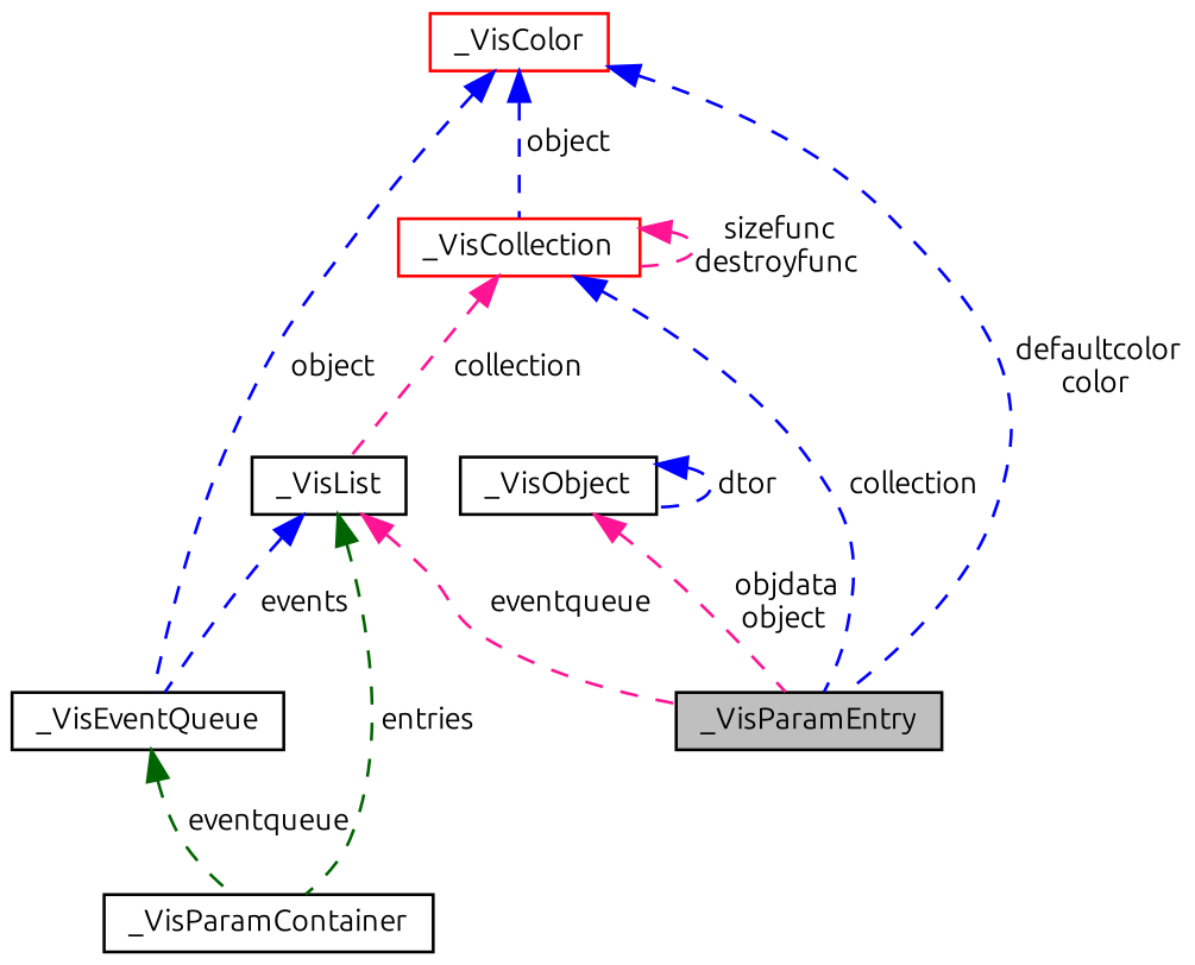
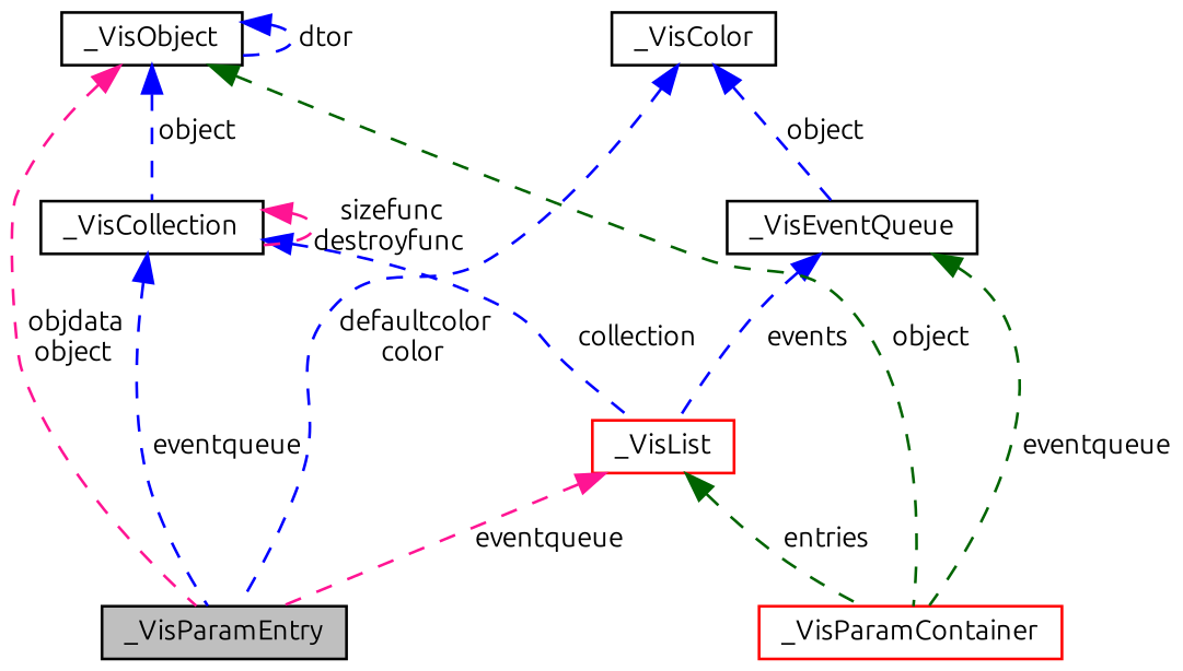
  digraph {
    fontname=Ubuntu
    node [color=black fillcolor=white fontname=Ubuntu fontsize=10 shape=record style=filled]
    edge [color=blue dir=back fontname=Ubuntu fontsize=10 labelfontname=Helvetica labelfontsize=10 style=dashed]
    n1 [fillcolor=grey75 fontcolor=black height=0.2 label=_VisParamEntry width=0.4]
-   n2 [height=0.2 label=_VisParamContainer width=0.4]
+   n2 [color=red height=0.2 label=_VisParamContainer width=0.4]
    n3 [height=0.2 label=_VisEventQueue width=0.4]
-   n4 [height=0.2 label=_VisList width=0.4]
-   n5 [color=red height=0.2 label=_VisCollection width=0.4]
+   n4 [color=red height=0.2 label=_VisList width=0.4]
+   n5 [height=0.2 label=_VisCollection width=0.4]
    n6 [height=0.2 label=_VisObject width=0.4]
-   n7 [color=red height=0.2 label=_VisColor width=0.4]
+   n7 [height=0.2 label=_VisColor width=0.4]
    n3 -> n2 [color=darkgreen label=" eventqueue"]
    n4 -> n1 [color=deeppink label=" eventqueue"]
    n4 -> n2 [color=darkgreen label=" entries"]
-   n4 -> n3 [label=" events"]
-   n5 -> n1 [label=" collection"]
-   n5 -> n4 [color=deeppink label=" collection"]
+   n3 -> n4 [label=" events"]
+   n5 -> n1 [label=" eventqueue"]
+   n5 -> n4 [label=" collection"]
    n5 -> n5 [color=deeppink label=" sizefunc\ndestroyfunc"]
    n6 -> n1 [color=deeppink label=" objdata\nobject"]
-   n7 -> n5 [label=" object"]
+   n6 -> n2 [color=darkgreen label=" object"]
+   n6 -> n5 [label=" object"]
    n6 -> n6 [label=" dtor"]
    n7 -> n1 [label=" defaultcolor\ncolor"]
    n7 -> n3 [label=" object"]
  }
